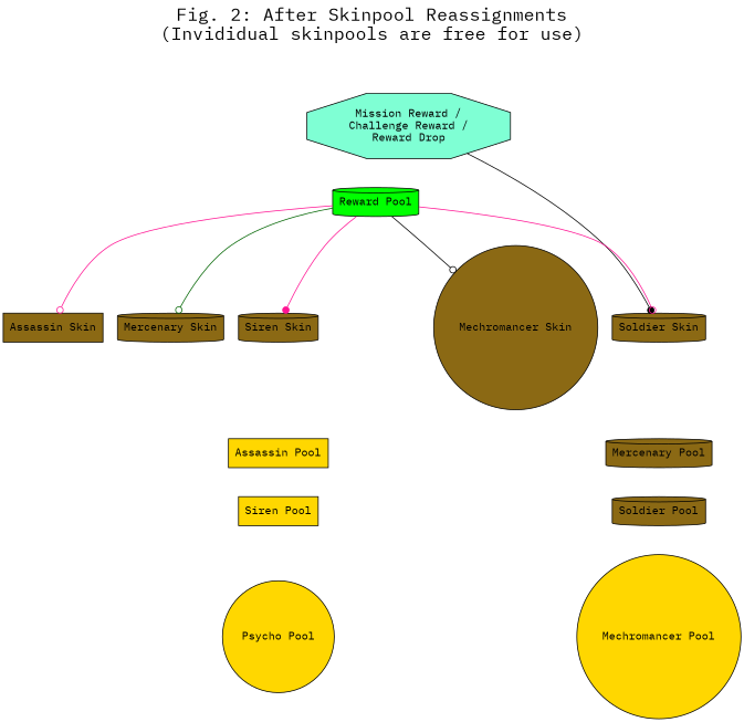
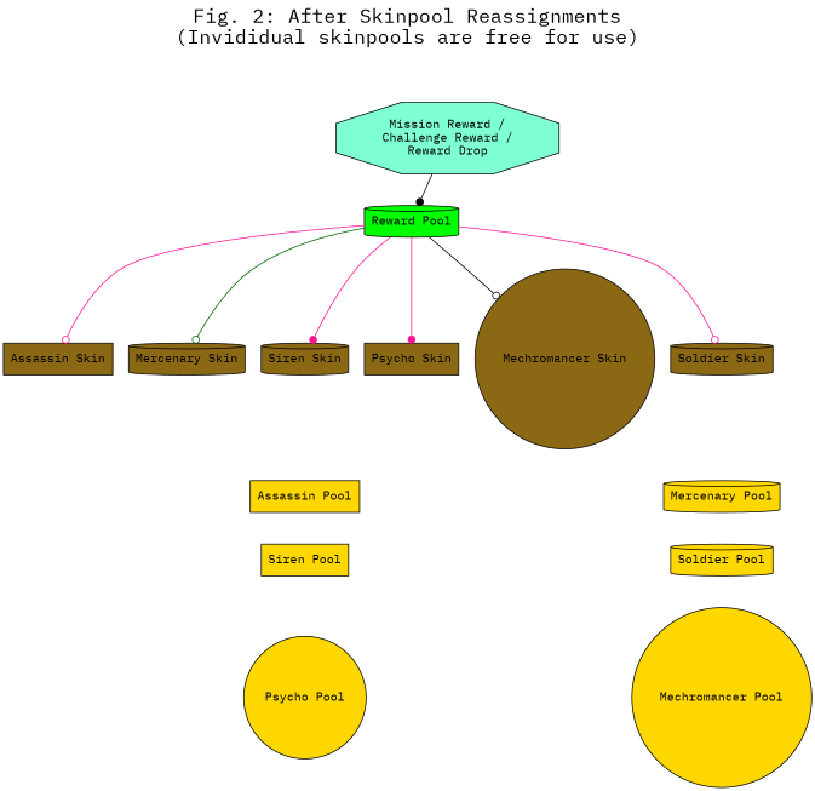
  digraph {
    fontname="IBM Plex Mono"
    fontsize=22
    label=<Fig. 2: After Skinpool Reassignments<br/>(Invididual skinpools are free for use)>
    labelloc=t
    node [fillcolor=gold fontname="IBM Plex Mono" shape=cylinder style=filled]
    edge [fontname="IBM Plex Mono"]
    n1 [fillcolor=aquamarine1 label=<Mission Reward /<br/>Challenge Reward /<br/>Reward Drop> shape=octagon]
    n2 [fillcolor=green label="Reward Pool"]
    n3 [label="Assassin Pool" shape=box]
-   n4 [fillcolor=goldenrod4 label="Mercenary Pool"]
+   n4 [label="Mercenary Pool"]
    n5 [label="Siren Pool" shape=box]
-   n6 [fillcolor=goldenrod4 label="Soldier Pool"]
+   n6 [label="Soldier Pool"]
    n7 [label="Psycho Pool" shape=circle]
    n8 [label="Mechromancer Pool" shape=circle]
    n9 [fillcolor=goldenrod4 label="Assassin Skin" shape=box]
    n10 [fillcolor=goldenrod4 label="Mercenary Skin"]
    n11 [fillcolor=goldenrod4 label="Siren Skin"]
    n12 [fillcolor=goldenrod4 label="Soldier Skin"]
+   n13 [fillcolor=goldenrod4 label="Psycho Skin" shape=box]
    n14 [fillcolor=goldenrod4 label="Mechromancer Skin" shape=circle]
    subgraph sub_1 {
      n1
    }
    subgraph sub_2 {
      n2
    }
    subgraph sub_3 {
      n3
      n4
      n5
      n6
      n7
      n8
    }
    subgraph sub_4 {
      n9
      n10
      n11
      n12
+     n13
      n14
    }
    subgraph sub_5 {
      n3
      n4
      n5
      n6
      n7
      n8
      n11
      n12
    }
    subgraph sub_6 {
      n5
      n6
    }
-   n1 -> n12 [arrowhead=dot color=black]
+   n1 -> n2 [arrowhead=dot color=black]
    n2 -> n9 [arrowhead=odot color=deeppink]
    n2 -> n10 [arrowhead=odot color=darkgreen]
    n2 -> n11 [arrowhead=dot color=deeppink]
    n2 -> n12 [arrowhead=odot color=deeppink]
+   n2 -> n13 [arrowhead=dot color=deeppink]
    n2 -> n14 [arrowhead=odot color=black]
    n3 -> n5 [style=invis]
    n4 -> n6 [style=invis]
    n5 -> n7 [style=invis]
    n6 -> n8 [style=invis]
    n11 -> n3 [style=invis]
    n12 -> n4 [style=invis]
  }
